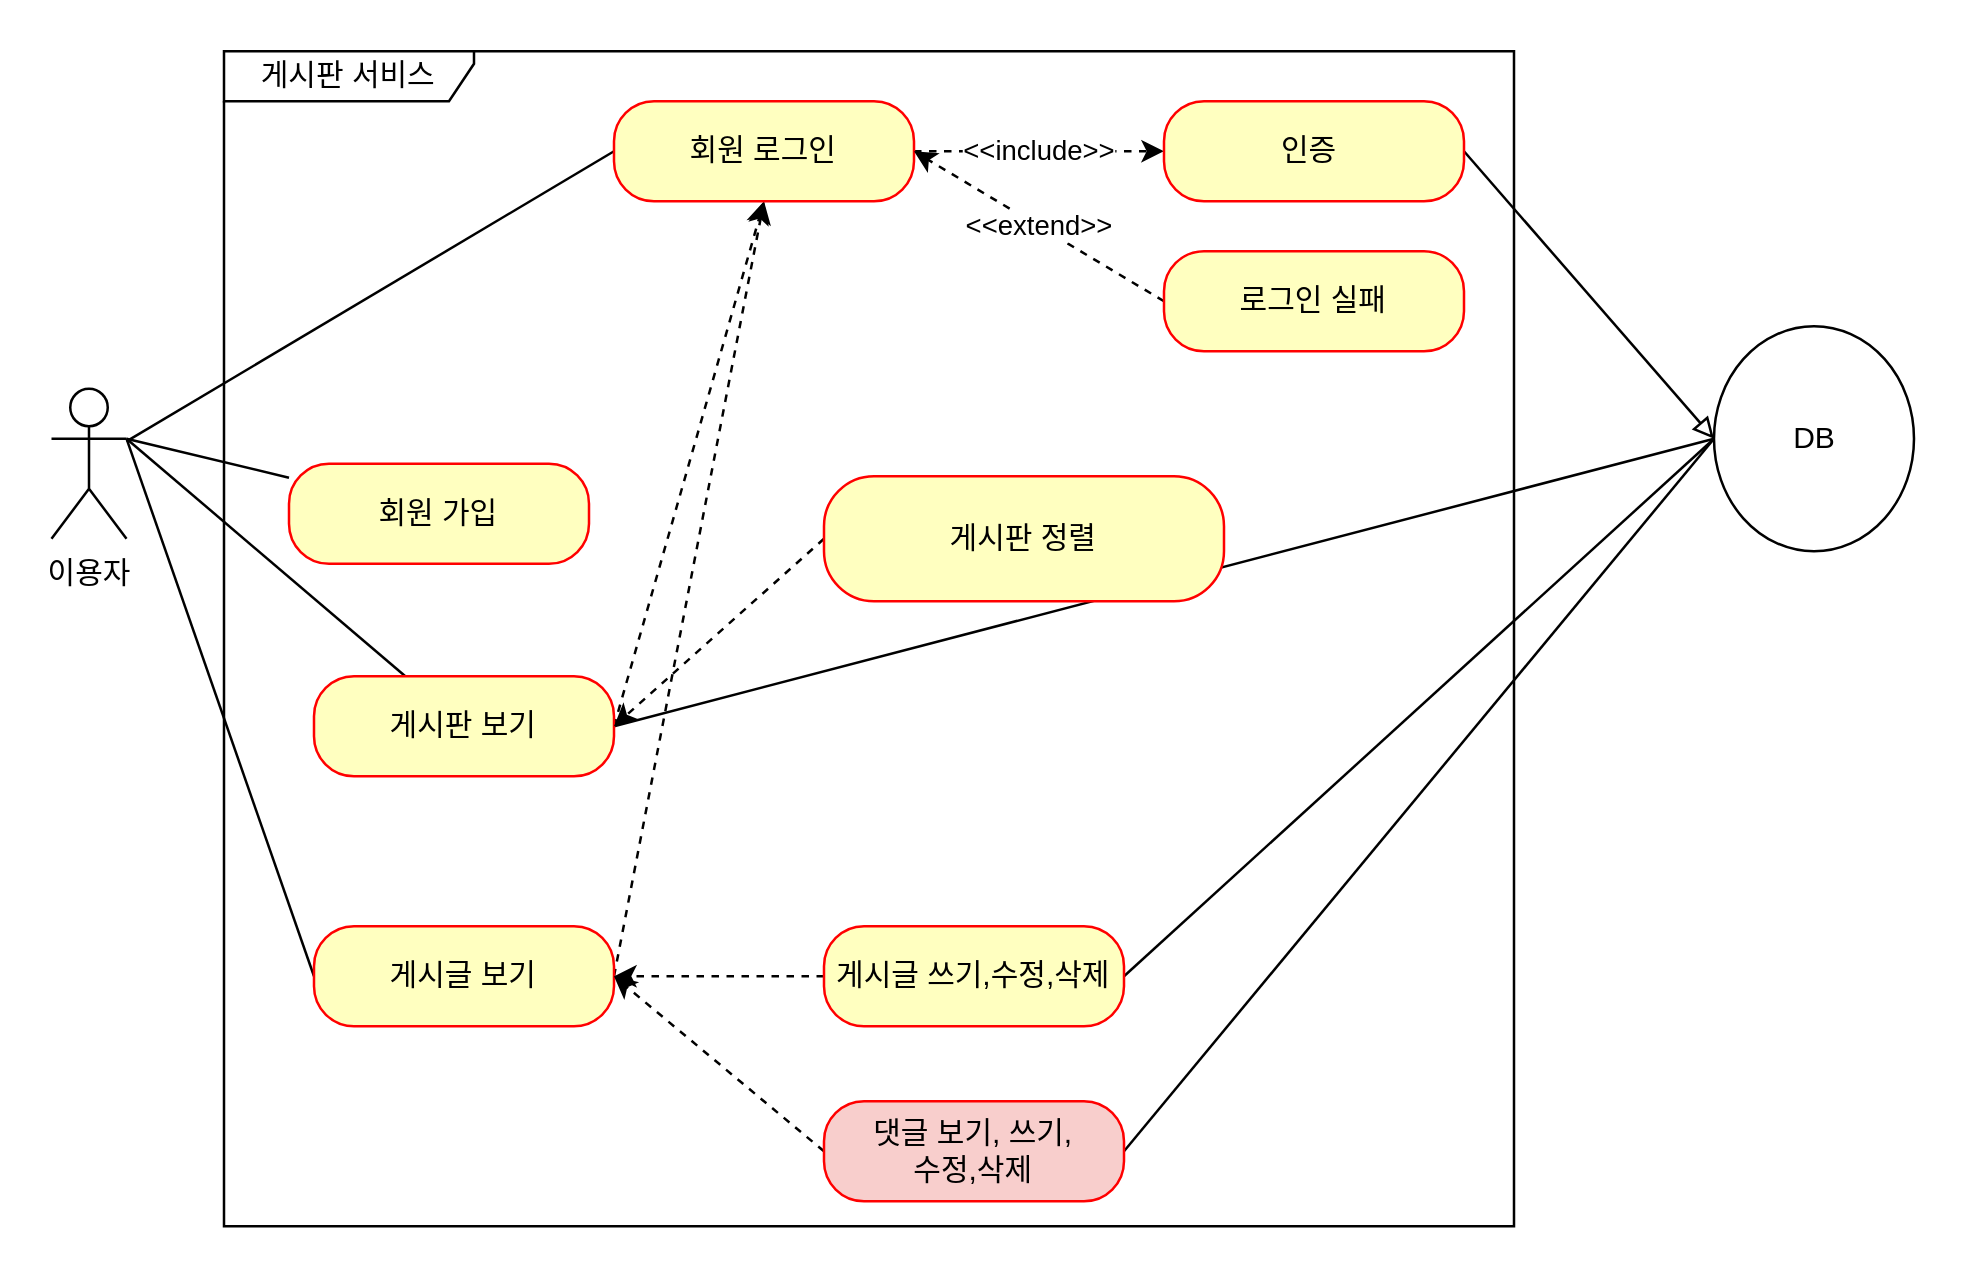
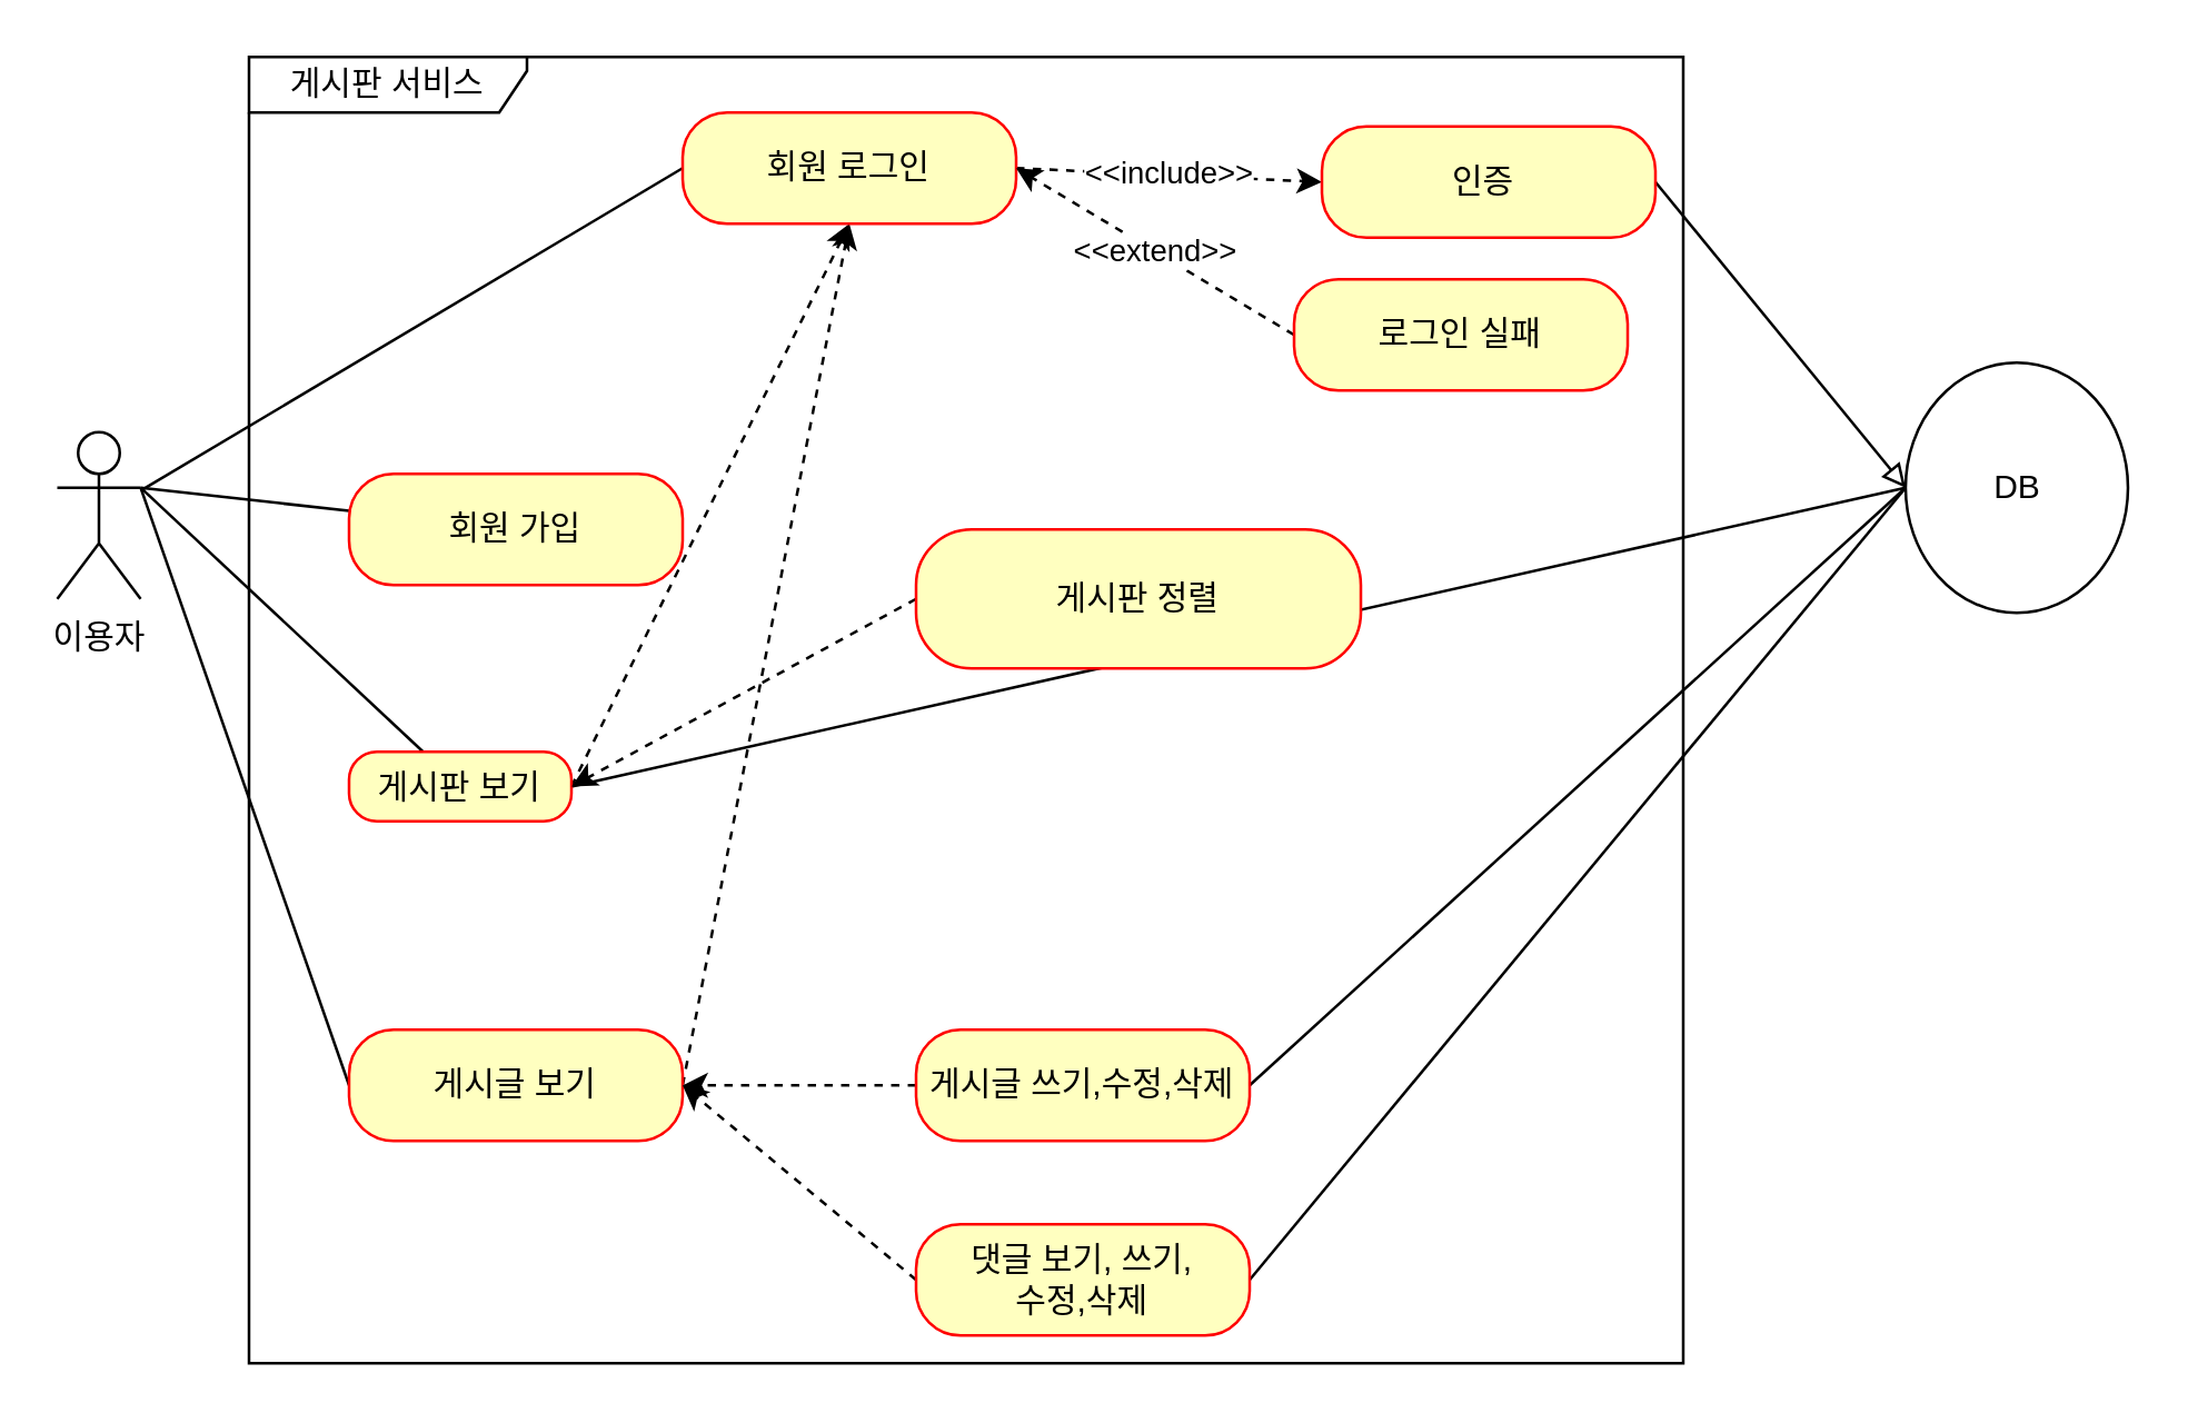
  <mxCell id="0" />
  <mxCell id="1" parent="0" />
  <mxCell id="2" style="edgeStyle=none;rounded=0;orthogonalLoop=1;jettySize=auto;html=1;exitX=1;exitY=0.333;exitDx=0;exitDy=0;exitPerimeter=0;entryX=0;entryY=0.5;entryDx=0;entryDy=0;endArrow=none;endFill=0;" parent="1" source="3" target="12" edge="1"><mxGeometry relative="1" as="geometry" /></mxCell>
  <mxCell id="3" value="이용자" style="shape=umlActor;verticalLabelPosition=bottom;verticalAlign=top;html=1;" parent="1" vertex="1"><mxGeometry x="20" y="155" width="30" height="60" as="geometry" /></mxCell>
  <mxCell id="4" value="게시판 서비스&lt;br&gt;" style="shape=umlFrame;whiteSpace=wrap;html=1;width=100;height=20;" parent="1" vertex="1"><mxGeometry x="89" y="20" width="516" height="470" as="geometry" /></mxCell>
  <mxCell id="5" value="" style="rounded=0;orthogonalLoop=1;jettySize=auto;html=1;endArrow=none;endFill=0;entryX=1;entryY=0.333;entryDx=0;entryDy=0;entryPerimeter=0;" parent="1" source="6" target="3" edge="1"><mxGeometry relative="1" as="geometry" /></mxCell>
- <mxCell id="6" value="회원 가입" style="rounded=1;whiteSpace=wrap;html=1;arcSize=40;fontColor=#000000;fillColor=#ffffc0;strokeColor=#ff0000;" parent="1" vertex="1"><mxGeometry x="115" y="185" width="120" height="40" as="geometry" /></mxCell>
+ <mxCell id="6" value="회원 가입" style="rounded=1;whiteSpace=wrap;html=1;arcSize=40;fontColor=#000000;fillColor=#ffffc0;strokeColor=#ff0000;" parent="1" vertex="1"><mxGeometry x="125" y="170" width="120" height="40" as="geometry" /></mxCell>
  <mxCell id="7" style="edgeStyle=none;rounded=0;orthogonalLoop=1;jettySize=auto;html=1;entryX=1;entryY=0.333;entryDx=0;entryDy=0;entryPerimeter=0;endArrow=none;endFill=0;" parent="1" source="10" target="3" edge="1"><mxGeometry relative="1" as="geometry" /></mxCell>
  <mxCell id="8" style="edgeStyle=none;rounded=0;orthogonalLoop=1;jettySize=auto;html=1;exitX=1;exitY=0.5;exitDx=0;exitDy=0;entryX=0.5;entryY=1;entryDx=0;entryDy=0;dashed=1;endArrow=classic;endFill=1;" parent="1" source="10" target="15" edge="1"><mxGeometry relative="1" as="geometry" /></mxCell>
  <mxCell id="9" style="edgeStyle=none;rounded=0;orthogonalLoop=1;jettySize=auto;html=1;exitX=1;exitY=0.5;exitDx=0;exitDy=0;entryX=0;entryY=0.5;entryDx=0;entryDy=0;endArrow=none;endFill=0;" parent="1" source="10" target="28" edge="1"><mxGeometry relative="1" as="geometry" /></mxCell>
- <mxCell id="10" value="게시판 보기" style="rounded=1;whiteSpace=wrap;html=1;arcSize=40;fontColor=#000000;fillColor=#ffffc0;strokeColor=#ff0000;" parent="1" vertex="1"><mxGeometry x="125" y="270" width="120" height="40" as="geometry" /></mxCell>
+ <mxCell id="10" value="게시판 보기" style="rounded=1;whiteSpace=wrap;html=1;arcSize=40;fontColor=#000000;fillColor=#ffffc0;strokeColor=#ff0000;" parent="1" vertex="1"><mxGeometry x="125" y="270" width="80" height="25" as="geometry" /></mxCell>
  <mxCell id="11" style="edgeStyle=none;rounded=0;orthogonalLoop=1;jettySize=auto;html=1;exitX=1;exitY=0.5;exitDx=0;exitDy=0;dashed=1;endArrow=classic;endFill=1;entryX=0.5;entryY=1;entryDx=0;entryDy=0;" parent="1" source="12" target="15" edge="1"><mxGeometry relative="1" as="geometry"><mxPoint x="265" y="80" as="targetPoint" /></mxGeometry></mxCell>
  <mxCell id="12" value="게시글 보기" style="rounded=1;whiteSpace=wrap;html=1;arcSize=40;fontColor=#000000;fillColor=#ffffc0;strokeColor=#ff0000;" parent="1" vertex="1"><mxGeometry x="125" y="370" width="120" height="40" as="geometry" /></mxCell>
  <mxCell id="13" style="edgeStyle=none;rounded=0;orthogonalLoop=1;jettySize=auto;html=1;exitX=0;exitY=0.5;exitDx=0;exitDy=0;endArrow=none;endFill=0;" parent="1" source="15" target="3" edge="1"><mxGeometry relative="1" as="geometry" /></mxCell>
  <mxCell id="14" value="&amp;lt;&amp;lt;include&amp;gt;&amp;gt;" style="edgeStyle=none;rounded=0;orthogonalLoop=1;jettySize=auto;html=1;exitX=1;exitY=0.5;exitDx=0;exitDy=0;entryX=0;entryY=0.5;entryDx=0;entryDy=0;dashed=1;endArrow=classic;endFill=1;" parent="1" source="15" target="17" edge="1"><mxGeometry relative="1" as="geometry" /></mxCell>
  <mxCell id="15" value="회원 로그인&lt;span style=&quot;color: rgba(0, 0, 0, 0); font-family: monospace; font-size: 0px; text-align: start;&quot;&gt;%3CmxGraphModel%3E%3Croot%3E%3CmxCell%20id%3D%220%22%2F%3E%3CmxCell%20id%3D%221%22%20parent%3D%220%22%2F%3E%3CmxCell%20id%3D%222%22%20value%3D%22%ED%9A%8C%EC%9B%90%20%EA%B0%80%EC%9E%85%22%20style%3D%22rounded%3D1%3BwhiteSpace%3Dwrap%3Bhtml%3D1%3BarcSize%3D40%3BfontColor%3D%23000000%3BfillColor%3D%23ffffc0%3BstrokeColor%3D%23ff0000%3B%22%20vertex%3D%221%22%20parent%3D%221%22%3E%3CmxGeometry%20x%3D%22150%22%20y%3D%2270%22%20width%3D%22120%22%20height%3D%2240%22%20as%3D%22geometry%22%2F%3E%3C%2FmxCell%3E%3C%2Froot%3E%3C%2FmxGraphModel%3E&lt;/span&gt;" style="rounded=1;whiteSpace=wrap;html=1;arcSize=40;fontColor=#000000;fillColor=#ffffc0;strokeColor=#ff0000;" parent="1" vertex="1"><mxGeometry x="245" y="40" width="120" height="40" as="geometry" /></mxCell>
  <mxCell id="16" style="edgeStyle=none;rounded=0;orthogonalLoop=1;jettySize=auto;html=1;exitX=1;exitY=0.5;exitDx=0;exitDy=0;entryX=0;entryY=0.5;entryDx=0;entryDy=0;endArrow=block;endFill=0;" parent="1" source="17" target="28" edge="1"><mxGeometry relative="1" as="geometry" /></mxCell>
- <mxCell id="17" value="인증&amp;nbsp;" style="rounded=1;whiteSpace=wrap;html=1;arcSize=40;fontColor=#000000;fillColor=#ffffc0;strokeColor=#ff0000;" parent="1" vertex="1"><mxGeometry x="465" y="40" width="120" height="40" as="geometry" /></mxCell>
+ <mxCell id="17" value="인증&amp;nbsp;" style="rounded=1;whiteSpace=wrap;html=1;arcSize=40;fontColor=#000000;fillColor=#ffffc0;strokeColor=#ff0000;" parent="1" vertex="1"><mxGeometry x="475" y="45" width="120" height="40" as="geometry" /></mxCell>
  <mxCell id="18" value="&amp;lt;&amp;lt;extend&amp;gt;&amp;gt;" style="edgeStyle=none;rounded=0;orthogonalLoop=1;jettySize=auto;html=1;exitX=0;exitY=0.5;exitDx=0;exitDy=0;entryX=1;entryY=0.5;entryDx=0;entryDy=0;endArrow=classic;endFill=1;dashed=1;" parent="1" source="19" target="15" edge="1"><mxGeometry relative="1" as="geometry" /></mxCell>
  <mxCell id="19" value="로그인 실패" style="rounded=1;whiteSpace=wrap;html=1;arcSize=40;fontColor=#000000;fillColor=#ffffc0;strokeColor=#ff0000;" parent="1" vertex="1"><mxGeometry x="465" y="100" width="120" height="40" as="geometry" /></mxCell>
  <mxCell id="20" style="edgeStyle=none;rounded=0;orthogonalLoop=1;jettySize=auto;html=1;exitX=0;exitY=0.5;exitDx=0;exitDy=0;entryX=1;entryY=0.5;entryDx=0;entryDy=0;dashed=1;endArrow=classic;endFill=1;" parent="1" source="21" target="10" edge="1"><mxGeometry relative="1" as="geometry" /></mxCell>
  <mxCell id="21" value="게시판 정렬" style="rounded=1;whiteSpace=wrap;html=1;arcSize=40;fontColor=#000000;fillColor=#ffffc0;strokeColor=#ff0000;" parent="1" vertex="1"><mxGeometry x="329" y="190" width="160" height="50" as="geometry" /></mxCell>
  <mxCell id="22" style="edgeStyle=none;rounded=0;orthogonalLoop=1;jettySize=auto;html=1;exitX=0;exitY=0.5;exitDx=0;exitDy=0;entryX=1;entryY=0.5;entryDx=0;entryDy=0;dashed=1;endArrow=classic;endFill=1;" parent="1" source="24" target="12" edge="1"><mxGeometry relative="1" as="geometry" /></mxCell>
  <mxCell id="23" style="edgeStyle=none;rounded=0;orthogonalLoop=1;jettySize=auto;html=1;exitX=1;exitY=0.5;exitDx=0;exitDy=0;entryX=0;entryY=0.5;entryDx=0;entryDy=0;endArrow=none;endFill=0;" parent="1" source="24" target="28" edge="1"><mxGeometry relative="1" as="geometry" /></mxCell>
  <mxCell id="24" value="게시글 쓰기,수정,삭제" style="rounded=1;whiteSpace=wrap;html=1;arcSize=40;fontColor=#000000;fillColor=#ffffc0;strokeColor=#ff0000;" parent="1" vertex="1"><mxGeometry x="329" y="370" width="120" height="40" as="geometry" /></mxCell>
  <mxCell id="25" style="edgeStyle=none;rounded=0;orthogonalLoop=1;jettySize=auto;html=1;exitX=0;exitY=0.5;exitDx=0;exitDy=0;dashed=1;endArrow=classic;endFill=1;" parent="1" source="27" edge="1"><mxGeometry relative="1" as="geometry"><mxPoint x="245" y="390" as="targetPoint" /></mxGeometry></mxCell>
  <mxCell id="26" style="edgeStyle=none;rounded=0;orthogonalLoop=1;jettySize=auto;html=1;exitX=1;exitY=0.5;exitDx=0;exitDy=0;endArrow=none;endFill=0;entryX=0;entryY=0.5;entryDx=0;entryDy=0;" parent="1" source="27" target="28" edge="1"><mxGeometry relative="1" as="geometry"><mxPoint x="685" y="170" as="targetPoint" /></mxGeometry></mxCell>
- <mxCell id="27" value="댓글 보기, 쓰기,&lt;br&gt;수정,삭제" style="rounded=1;whiteSpace=wrap;html=1;arcSize=40;fontColor=#000000;fillColor=#f8cecc;strokeColor=#ff0000;" parent="1" vertex="1"><mxGeometry x="329" y="440" width="120" height="40" as="geometry" /></mxCell>
+ <mxCell id="27" value="댓글 보기, 쓰기,&lt;br&gt;수정,삭제" style="rounded=1;whiteSpace=wrap;html=1;arcSize=40;fontColor=#000000;fillColor=#ffffc0;strokeColor=#ff0000;" parent="1" vertex="1"><mxGeometry x="329" y="440" width="120" height="40" as="geometry" /></mxCell>
  <mxCell id="28" value="DB" style="ellipse;html=1;dropTarget=0;" parent="1" vertex="1"><mxGeometry x="685" y="130" width="80" height="90" as="geometry" /></mxCell>
